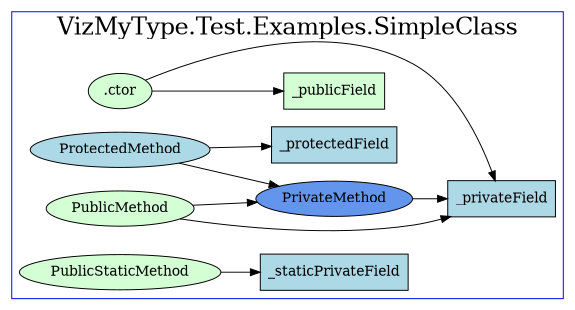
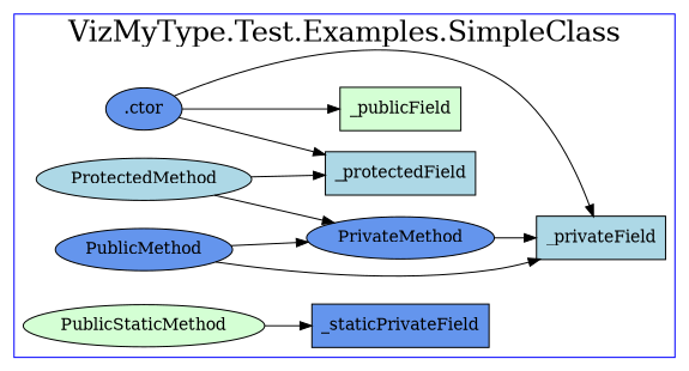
  digraph {
    rankdir=LR
    node [fillcolor="#D4FFD4" shape=oval style=filled]
    n1 [label=_publicField shape=record]
    n2 [fillcolor=lightblue label=_protectedField shape=record]
    n3 [fillcolor=lightblue label=_privateField shape=record]
-   n4 [fillcolor=lightblue label=_staticPrivateField shape=record]
-   n5 [label=".ctor"]
-   n6 [label=PublicMethod]
+   n4 [fillcolor=cornflowerblue label=_staticPrivateField shape=record]
+   n5 [fillcolor=cornflowerblue label=".ctor"]
+   n6 [fillcolor=cornflowerblue label=PublicMethod]
    n7 [fillcolor=cornflowerblue label=PrivateMethod]
    n8 [fillcolor=lightblue label=ProtectedMethod]
    n9 [label=PublicStaticMethod]
    subgraph cluster_1 {
      color=blue
      fontsize=24
      label="VizMyType.Test.Examples.SimpleClass"
      n1
      n2
      n3
      n4
      n5
      n6
      n7
      n8
      n9
    }
    n5 -> n1
+   n5 -> n2
    n5 -> n3
    n6 -> n3
    n6 -> n7
    n7 -> n3
    n8 -> n2
    n8 -> n7
    n9 -> n4
  }
